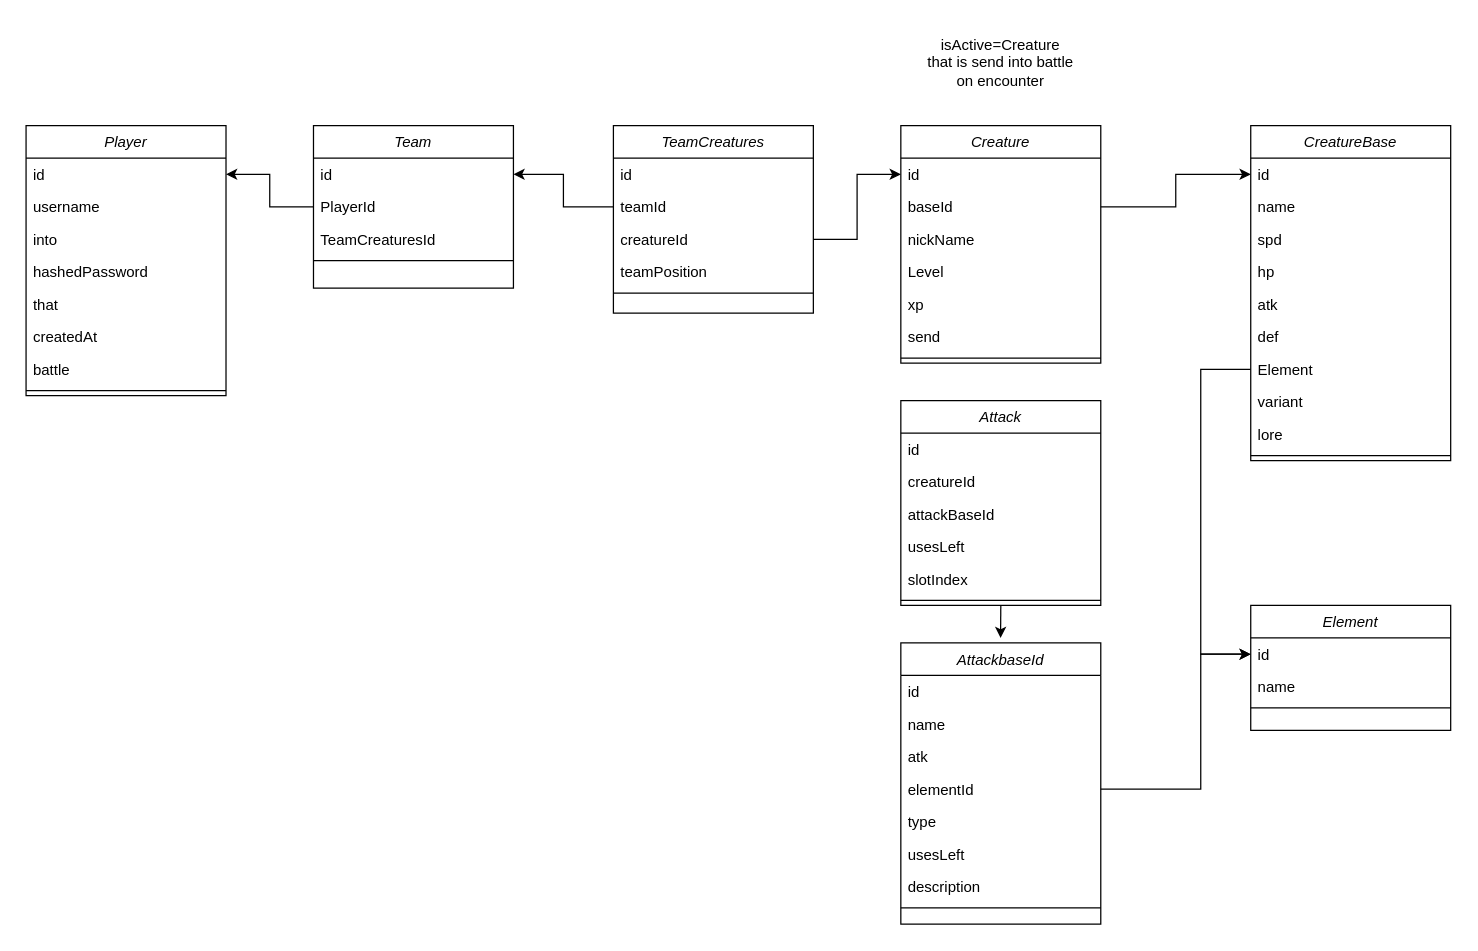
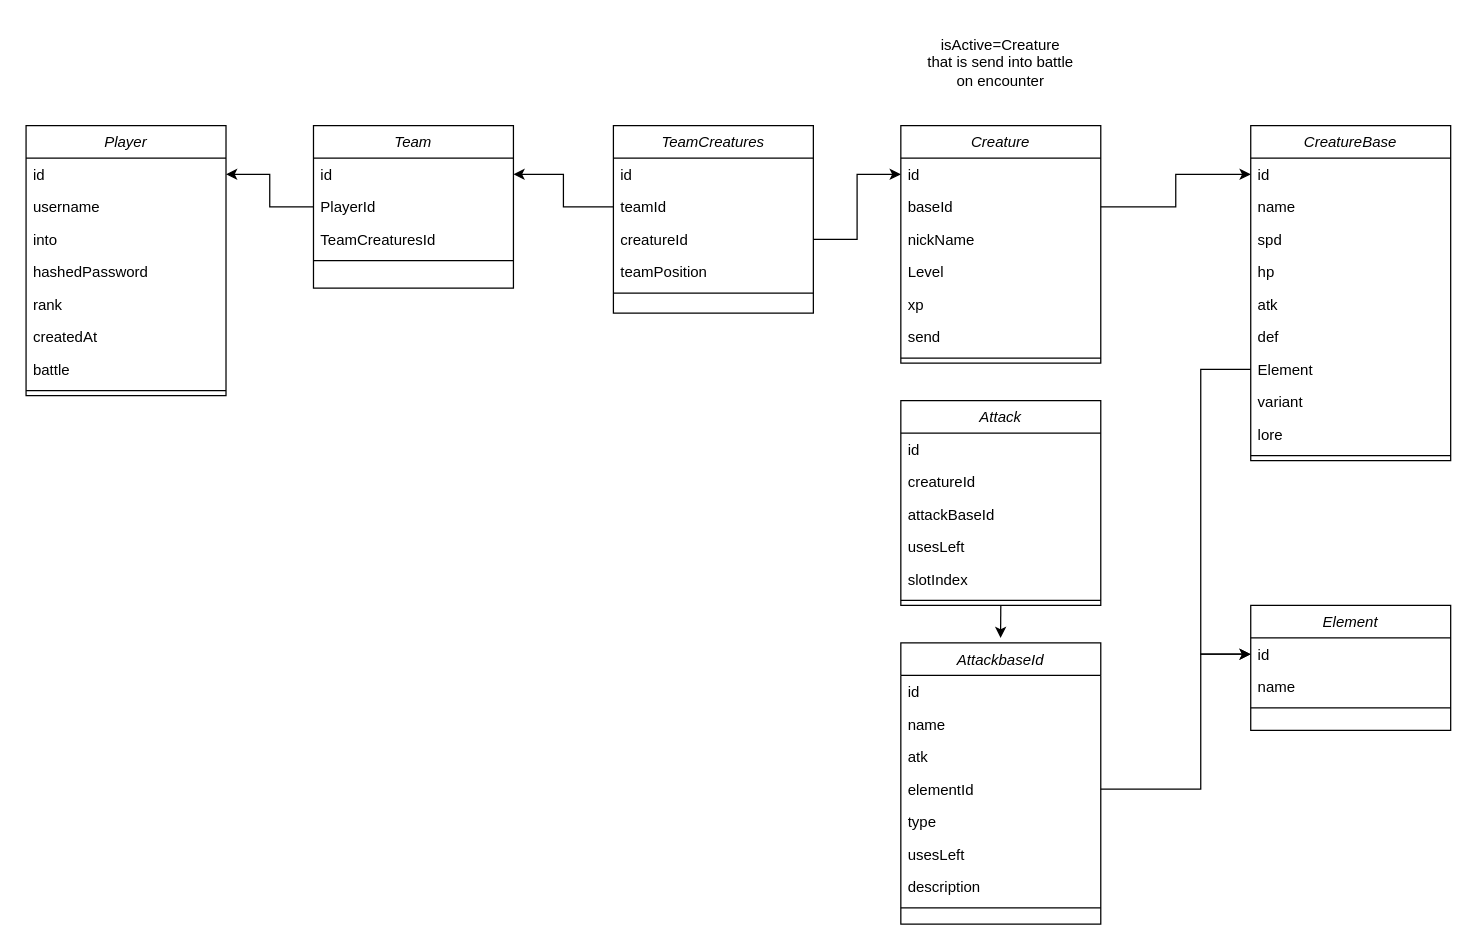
  <mxCell id="0" />
  <mxCell id="1" parent="0" />
  <mxCell id="2" value="Player" style="swimlane;fontStyle=2;align=center;verticalAlign=top;childLayout=stackLayout;horizontal=1;startSize=26;horizontalStack=0;resizeParent=1;resizeLast=0;collapsible=1;marginBottom=0;rounded=0;shadow=0;strokeWidth=1;" parent="1" vertex="1"><mxGeometry y="100" width="160" height="216" as="geometry" x="20"><mxRectangle x="230" y="140" width="160" height="26" as="alternateBounds" /></mxGeometry></mxCell>
  <mxCell id="3" value="id" style="text;align=left;verticalAlign=top;spacingLeft=4;spacingRight=4;overflow=hidden;rotatable=0;points=[[0,0.5],[1,0.5]];portConstraint=eastwest;" parent="2" vertex="1"><mxGeometry y="26" width="160" height="26" as="geometry" /></mxCell>
  <mxCell id="4" value="username" style="text;align=left;verticalAlign=top;spacingLeft=4;spacingRight=4;overflow=hidden;rotatable=0;points=[[0,0.5],[1,0.5]];portConstraint=eastwest;rounded=0;shadow=0;html=0;" parent="2" vertex="1"><mxGeometry y="52" width="160" height="26" as="geometry" /></mxCell>
  <mxCell id="5" value="into" style="text;align=left;verticalAlign=top;spacingLeft=4;spacingRight=4;overflow=hidden;rotatable=0;points=[[0,0.5],[1,0.5]];portConstraint=eastwest;rounded=0;shadow=0;html=0;" parent="2" vertex="1"><mxGeometry y="78" width="160" height="26" as="geometry" /></mxCell>
  <mxCell id="6" value="hashedPassword" style="text;align=left;verticalAlign=top;spacingLeft=4;spacingRight=4;overflow=hidden;rotatable=0;points=[[0,0.5],[1,0.5]];portConstraint=eastwest;rounded=0;shadow=0;html=0;" vertex="1" parent="2"><mxGeometry y="104" width="160" height="26" as="geometry" /></mxCell>
- <mxCell id="7" value="that" style="text;align=left;verticalAlign=top;spacingLeft=4;spacingRight=4;overflow=hidden;rotatable=0;points=[[0,0.5],[1,0.5]];portConstraint=eastwest;rounded=0;shadow=0;html=0;" vertex="1" parent="2"><mxGeometry y="130" width="160" height="26" as="geometry" /></mxCell>
+ <mxCell id="7" value="rank" style="text;align=left;verticalAlign=top;spacingLeft=4;spacingRight=4;overflow=hidden;rotatable=0;points=[[0,0.5],[1,0.5]];portConstraint=eastwest;rounded=0;shadow=0;html=0;" vertex="1" parent="2"><mxGeometry y="130" width="160" height="26" as="geometry" /></mxCell>
  <mxCell id="8" value="createdAt" style="text;align=left;verticalAlign=top;spacingLeft=4;spacingRight=4;overflow=hidden;rotatable=0;points=[[0,0.5],[1,0.5]];portConstraint=eastwest;rounded=0;shadow=0;html=0;" vertex="1" parent="2"><mxGeometry y="156" width="160" height="26" as="geometry" /></mxCell>
  <mxCell id="9" value="battle" style="text;align=left;verticalAlign=top;spacingLeft=4;spacingRight=4;overflow=hidden;rotatable=0;points=[[0,0.5],[1,0.5]];portConstraint=eastwest;rounded=0;shadow=0;html=0;" vertex="1" parent="2"><mxGeometry y="182" width="160" height="26" as="geometry" /></mxCell>
  <mxCell id="10" value="" style="line;html=1;strokeWidth=1;align=left;verticalAlign=middle;spacingTop=-1;spacingLeft=3;spacingRight=3;rotatable=0;labelPosition=right;points=[];portConstraint=eastwest;" parent="2" vertex="1"><mxGeometry y="208" width="160" height="8" as="geometry" /></mxCell>
  <mxCell id="11" value="Team" style="swimlane;fontStyle=2;align=center;verticalAlign=top;childLayout=stackLayout;horizontal=1;startSize=26;horizontalStack=0;resizeParent=1;resizeLast=0;collapsible=1;marginBottom=0;rounded=0;shadow=0;strokeWidth=1;" vertex="1" parent="1"><mxGeometry x="250" y="100" width="160" height="130" as="geometry"><mxRectangle x="230" y="140" width="160" height="26" as="alternateBounds" /></mxGeometry></mxCell>
  <mxCell id="12" value="id" style="text;align=left;verticalAlign=top;spacingLeft=4;spacingRight=4;overflow=hidden;rotatable=0;points=[[0,0.5],[1,0.5]];portConstraint=eastwest;rounded=0;shadow=0;html=0;" vertex="1" parent="11"><mxGeometry y="26" width="160" height="26" as="geometry" /></mxCell>
  <mxCell id="13" value="PlayerId" style="text;align=left;verticalAlign=top;spacingLeft=4;spacingRight=4;overflow=hidden;rotatable=0;points=[[0,0.5],[1,0.5]];portConstraint=eastwest;" vertex="1" parent="11"><mxGeometry y="52" width="160" height="26" as="geometry" /></mxCell>
  <mxCell id="14" value="TeamCreaturesId" style="text;align=left;verticalAlign=top;spacingLeft=4;spacingRight=4;overflow=hidden;rotatable=0;points=[[0,0.5],[1,0.5]];portConstraint=eastwest;rounded=0;shadow=0;html=0;" vertex="1" parent="11"><mxGeometry y="78" width="160" height="26" as="geometry" /></mxCell>
  <mxCell id="15" value="" style="line;html=1;strokeWidth=1;align=left;verticalAlign=middle;spacingTop=-1;spacingLeft=3;spacingRight=3;rotatable=0;labelPosition=right;points=[];portConstraint=eastwest;" vertex="1" parent="11"><mxGeometry y="104" width="160" height="8" as="geometry" /></mxCell>
  <mxCell id="16" style="edgeStyle=orthogonalEdgeStyle;rounded=0;orthogonalLoop=1;jettySize=auto;html=1;exitX=0;exitY=0.5;exitDx=0;exitDy=0;entryX=1;entryY=0.5;entryDx=0;entryDy=0;" edge="1" parent="1" source="13" target="3"><mxGeometry relative="1" as="geometry" /></mxCell>
  <mxCell id="17" value="Creature" style="swimlane;fontStyle=2;align=center;verticalAlign=top;childLayout=stackLayout;horizontal=1;startSize=26;horizontalStack=0;resizeParent=1;resizeLast=0;collapsible=1;marginBottom=0;rounded=0;shadow=0;strokeWidth=1;" vertex="1" parent="1"><mxGeometry x="720" y="100" width="160" height="190" as="geometry"><mxRectangle x="230" y="140" width="160" height="26" as="alternateBounds" /></mxGeometry></mxCell>
  <mxCell id="18" value="id" style="text;align=left;verticalAlign=top;spacingLeft=4;spacingRight=4;overflow=hidden;rotatable=0;points=[[0,0.5],[1,0.5]];portConstraint=eastwest;" vertex="1" parent="17"><mxGeometry y="26" width="160" height="26" as="geometry" /></mxCell>
  <mxCell id="19" value="baseId" style="text;align=left;verticalAlign=top;spacingLeft=4;spacingRight=4;overflow=hidden;rotatable=0;points=[[0,0.5],[1,0.5]];portConstraint=eastwest;" vertex="1" parent="17"><mxGeometry y="52" width="160" height="26" as="geometry" /></mxCell>
  <mxCell id="20" value="nickName" style="text;align=left;verticalAlign=top;spacingLeft=4;spacingRight=4;overflow=hidden;rotatable=0;points=[[0,0.5],[1,0.5]];portConstraint=eastwest;rounded=0;shadow=0;html=0;" vertex="1" parent="17"><mxGeometry y="78" width="160" height="26" as="geometry" /></mxCell>
  <mxCell id="21" value="Level" style="text;align=left;verticalAlign=top;spacingLeft=4;spacingRight=4;overflow=hidden;rotatable=0;points=[[0,0.5],[1,0.5]];portConstraint=eastwest;rounded=0;shadow=0;html=0;" vertex="1" parent="17"><mxGeometry y="104" width="160" height="26" as="geometry" /></mxCell>
  <mxCell id="22" value="xp" style="text;align=left;verticalAlign=top;spacingLeft=4;spacingRight=4;overflow=hidden;rotatable=0;points=[[0,0.5],[1,0.5]];portConstraint=eastwest;rounded=0;shadow=0;html=0;" vertex="1" parent="17"><mxGeometry y="130" width="160" height="26" as="geometry" /></mxCell>
  <mxCell id="23" value="send" style="text;align=left;verticalAlign=top;spacingLeft=4;spacingRight=4;overflow=hidden;rotatable=0;points=[[0,0.5],[1,0.5]];portConstraint=eastwest;rounded=0;shadow=0;html=0;" vertex="1" parent="17"><mxGeometry y="156" width="160" height="26" as="geometry" /></mxCell>
  <mxCell id="24" value="" style="line;html=1;strokeWidth=1;align=left;verticalAlign=middle;spacingTop=-1;spacingLeft=3;spacingRight=3;rotatable=0;labelPosition=right;points=[];portConstraint=eastwest;" vertex="1" parent="17"><mxGeometry y="182" width="160" height="8" as="geometry" /></mxCell>
  <mxCell id="25" value="CreatureBase" style="swimlane;fontStyle=2;align=center;verticalAlign=top;childLayout=stackLayout;horizontal=1;startSize=26;horizontalStack=0;resizeParent=1;resizeLast=0;collapsible=1;marginBottom=0;rounded=0;shadow=0;strokeWidth=1;" vertex="1" parent="1"><mxGeometry x="1000" y="100" width="160" height="268" as="geometry"><mxRectangle x="230" y="140" width="160" height="26" as="alternateBounds" /></mxGeometry></mxCell>
  <mxCell id="26" value="id" style="text;align=left;verticalAlign=top;spacingLeft=4;spacingRight=4;overflow=hidden;rotatable=0;points=[[0,0.5],[1,0.5]];portConstraint=eastwest;" vertex="1" parent="25"><mxGeometry y="26" width="160" height="26" as="geometry" /></mxCell>
  <mxCell id="27" value="name" style="text;align=left;verticalAlign=top;spacingLeft=4;spacingRight=4;overflow=hidden;rotatable=0;points=[[0,0.5],[1,0.5]];portConstraint=eastwest;rounded=0;shadow=0;html=0;" vertex="1" parent="25"><mxGeometry y="52" width="160" height="26" as="geometry" /></mxCell>
  <mxCell id="28" value="spd" style="text;align=left;verticalAlign=top;spacingLeft=4;spacingRight=4;overflow=hidden;rotatable=0;points=[[0,0.5],[1,0.5]];portConstraint=eastwest;rounded=0;shadow=0;html=0;" vertex="1" parent="25"><mxGeometry y="78" width="160" height="26" as="geometry" /></mxCell>
  <mxCell id="29" value="hp" style="text;align=left;verticalAlign=top;spacingLeft=4;spacingRight=4;overflow=hidden;rotatable=0;points=[[0,0.5],[1,0.5]];portConstraint=eastwest;rounded=0;shadow=0;html=0;" vertex="1" parent="25"><mxGeometry y="104" width="160" height="26" as="geometry" /></mxCell>
  <mxCell id="30" value="atk" style="text;align=left;verticalAlign=top;spacingLeft=4;spacingRight=4;overflow=hidden;rotatable=0;points=[[0,0.5],[1,0.5]];portConstraint=eastwest;rounded=0;shadow=0;html=0;" vertex="1" parent="25"><mxGeometry y="130" width="160" height="26" as="geometry" /></mxCell>
  <mxCell id="31" value="def" style="text;align=left;verticalAlign=top;spacingLeft=4;spacingRight=4;overflow=hidden;rotatable=0;points=[[0,0.5],[1,0.5]];portConstraint=eastwest;rounded=0;shadow=0;html=0;" vertex="1" parent="25"><mxGeometry y="156" width="160" height="26" as="geometry" /></mxCell>
  <mxCell id="32" value="Element" style="text;align=left;verticalAlign=top;spacingLeft=4;spacingRight=4;overflow=hidden;rotatable=0;points=[[0,0.5],[1,0.5]];portConstraint=eastwest;rounded=0;shadow=0;html=0;" vertex="1" parent="25"><mxGeometry y="182" width="160" height="26" as="geometry" /></mxCell>
  <mxCell id="33" value="variant" style="text;align=left;verticalAlign=top;spacingLeft=4;spacingRight=4;overflow=hidden;rotatable=0;points=[[0,0.5],[1,0.5]];portConstraint=eastwest;rounded=0;shadow=0;html=0;" vertex="1" parent="25"><mxGeometry y="208" width="160" height="26" as="geometry" /></mxCell>
  <mxCell id="34" value="lore" style="text;align=left;verticalAlign=top;spacingLeft=4;spacingRight=4;overflow=hidden;rotatable=0;points=[[0,0.5],[1,0.5]];portConstraint=eastwest;rounded=0;shadow=0;html=0;" vertex="1" parent="25"><mxGeometry y="234" width="160" height="26" as="geometry" /></mxCell>
  <mxCell id="35" value="" style="line;html=1;strokeWidth=1;align=left;verticalAlign=middle;spacingTop=-1;spacingLeft=3;spacingRight=3;rotatable=0;labelPosition=right;points=[];portConstraint=eastwest;" vertex="1" parent="25"><mxGeometry y="260" width="160" height="8" as="geometry" /></mxCell>
  <mxCell id="36" style="edgeStyle=orthogonalEdgeStyle;rounded=0;orthogonalLoop=1;jettySize=auto;html=1;entryX=0;entryY=0.5;entryDx=0;entryDy=0;exitX=1;exitY=0.5;exitDx=0;exitDy=0;" edge="1" parent="1" source="19" target="26"><mxGeometry relative="1" as="geometry" /></mxCell>
  <mxCell id="37" value="isActive=Creature that is send into battle on encounter" style="text;html=1;align=center;verticalAlign=middle;whiteSpace=wrap;rounded=0;" vertex="1" parent="1"><mxGeometry x="740" width="120" height="60" as="geometry" y="20" /></mxCell>
  <mxCell id="38" style="edgeStyle=orthogonalEdgeStyle;rounded=0;orthogonalLoop=1;jettySize=auto;html=1;exitX=0.5;exitY=1;exitDx=0;exitDy=0;" edge="1" parent="1" source="39"><mxGeometry relative="1" as="geometry"><mxPoint x="799.8" y="510" as="targetPoint" /></mxGeometry></mxCell>
  <mxCell id="39" value="Attack" style="swimlane;fontStyle=2;align=center;verticalAlign=top;childLayout=stackLayout;horizontal=1;startSize=26;horizontalStack=0;resizeParent=1;resizeLast=0;collapsible=1;marginBottom=0;rounded=0;shadow=0;strokeWidth=1;" vertex="1" parent="1"><mxGeometry x="720" y="320" width="160" height="164" as="geometry"><mxRectangle x="230" y="140" width="160" height="26" as="alternateBounds" /></mxGeometry></mxCell>
  <mxCell id="40" value="id" style="text;align=left;verticalAlign=top;spacingLeft=4;spacingRight=4;overflow=hidden;rotatable=0;points=[[0,0.5],[1,0.5]];portConstraint=eastwest;" vertex="1" parent="39"><mxGeometry y="26" width="160" height="26" as="geometry" /></mxCell>
  <mxCell id="41" value="creatureId" style="text;align=left;verticalAlign=top;spacingLeft=4;spacingRight=4;overflow=hidden;rotatable=0;points=[[0,0.5],[1,0.5]];portConstraint=eastwest;rounded=0;shadow=0;html=0;" vertex="1" parent="39"><mxGeometry y="52" width="160" height="26" as="geometry" /></mxCell>
  <mxCell id="42" value="attackBaseId" style="text;align=left;verticalAlign=top;spacingLeft=4;spacingRight=4;overflow=hidden;rotatable=0;points=[[0,0.5],[1,0.5]];portConstraint=eastwest;rounded=0;shadow=0;html=0;" vertex="1" parent="39"><mxGeometry y="78" width="160" height="26" as="geometry" /></mxCell>
  <mxCell id="43" value="usesLeft" style="text;align=left;verticalAlign=top;spacingLeft=4;spacingRight=4;overflow=hidden;rotatable=0;points=[[0,0.5],[1,0.5]];portConstraint=eastwest;rounded=0;shadow=0;html=0;" vertex="1" parent="39"><mxGeometry y="104" width="160" height="26" as="geometry" /></mxCell>
  <mxCell id="44" value="slotIndex" style="text;align=left;verticalAlign=top;spacingLeft=4;spacingRight=4;overflow=hidden;rotatable=0;points=[[0,0.5],[1,0.5]];portConstraint=eastwest;rounded=0;shadow=0;html=0;" vertex="1" parent="39"><mxGeometry y="130" width="160" height="26" as="geometry" /></mxCell>
  <mxCell id="45" value="" style="line;html=1;strokeWidth=1;align=left;verticalAlign=middle;spacingTop=-1;spacingLeft=3;spacingRight=3;rotatable=0;labelPosition=right;points=[];portConstraint=eastwest;" vertex="1" parent="39"><mxGeometry y="156" width="160" height="8" as="geometry" /></mxCell>
  <mxCell id="46" value="TeamCreatures" style="swimlane;fontStyle=2;align=center;verticalAlign=top;childLayout=stackLayout;horizontal=1;startSize=26;horizontalStack=0;resizeParent=1;resizeLast=0;collapsible=1;marginBottom=0;rounded=0;shadow=0;strokeWidth=1;" vertex="1" parent="1"><mxGeometry x="490" y="100" width="160" height="150" as="geometry"><mxRectangle x="230" y="140" width="160" height="26" as="alternateBounds" /></mxGeometry></mxCell>
  <mxCell id="47" value="id" style="text;align=left;verticalAlign=top;spacingLeft=4;spacingRight=4;overflow=hidden;rotatable=0;points=[[0,0.5],[1,0.5]];portConstraint=eastwest;rounded=0;shadow=0;html=0;" vertex="1" parent="46"><mxGeometry y="26" width="160" height="26" as="geometry" /></mxCell>
  <mxCell id="48" value="teamId" style="text;align=left;verticalAlign=top;spacingLeft=4;spacingRight=4;overflow=hidden;rotatable=0;points=[[0,0.5],[1,0.5]];portConstraint=eastwest;" vertex="1" parent="46"><mxGeometry y="52" width="160" height="26" as="geometry" /></mxCell>
  <mxCell id="49" value="creatureId" style="text;align=left;verticalAlign=top;spacingLeft=4;spacingRight=4;overflow=hidden;rotatable=0;points=[[0,0.5],[1,0.5]];portConstraint=eastwest;rounded=0;shadow=0;html=0;" vertex="1" parent="46"><mxGeometry y="78" width="160" height="26" as="geometry" /></mxCell>
  <mxCell id="50" value="teamPosition" style="text;align=left;verticalAlign=top;spacingLeft=4;spacingRight=4;overflow=hidden;rotatable=0;points=[[0,0.5],[1,0.5]];portConstraint=eastwest;rounded=0;shadow=0;html=0;" vertex="1" parent="46"><mxGeometry y="104" width="160" height="26" as="geometry" /></mxCell>
  <mxCell id="51" value="" style="line;html=1;strokeWidth=1;align=left;verticalAlign=middle;spacingTop=-1;spacingLeft=3;spacingRight=3;rotatable=0;labelPosition=right;points=[];portConstraint=eastwest;" vertex="1" parent="46"><mxGeometry y="130" width="160" height="8" as="geometry" /></mxCell>
  <mxCell id="52" style="edgeStyle=orthogonalEdgeStyle;rounded=0;orthogonalLoop=1;jettySize=auto;html=1;entryX=0;entryY=0.5;entryDx=0;entryDy=0;" edge="1" parent="1" source="49" target="18"><mxGeometry relative="1" as="geometry" /></mxCell>
  <mxCell id="53" style="edgeStyle=orthogonalEdgeStyle;rounded=0;orthogonalLoop=1;jettySize=auto;html=1;entryX=1;entryY=0.5;entryDx=0;entryDy=0;" edge="1" parent="1" source="48" target="12"><mxGeometry relative="1" as="geometry" /></mxCell>
  <mxCell id="54" value="Element" style="swimlane;fontStyle=2;align=center;verticalAlign=top;childLayout=stackLayout;horizontal=1;startSize=26;horizontalStack=0;resizeParent=1;resizeLast=0;collapsible=1;marginBottom=0;rounded=0;shadow=0;strokeWidth=1;" vertex="1" parent="1"><mxGeometry x="1000" y="484" width="160" height="100" as="geometry"><mxRectangle x="230" y="140" width="160" height="26" as="alternateBounds" /></mxGeometry></mxCell>
  <mxCell id="55" value="id" style="text;align=left;verticalAlign=top;spacingLeft=4;spacingRight=4;overflow=hidden;rotatable=0;points=[[0,0.5],[1,0.5]];portConstraint=eastwest;" vertex="1" parent="54"><mxGeometry y="26" width="160" height="26" as="geometry" /></mxCell>
  <mxCell id="56" value="name" style="text;align=left;verticalAlign=top;spacingLeft=4;spacingRight=4;overflow=hidden;rotatable=0;points=[[0,0.5],[1,0.5]];portConstraint=eastwest;rounded=0;shadow=0;html=0;" vertex="1" parent="54"><mxGeometry y="52" width="160" height="26" as="geometry" /></mxCell>
  <mxCell id="57" value="" style="line;html=1;strokeWidth=1;align=left;verticalAlign=middle;spacingTop=-1;spacingLeft=3;spacingRight=3;rotatable=0;labelPosition=right;points=[];portConstraint=eastwest;" vertex="1" parent="54"><mxGeometry y="78" width="160" height="8" as="geometry" /></mxCell>
  <mxCell id="58" value="AttackbaseId" style="swimlane;fontStyle=2;align=center;verticalAlign=top;childLayout=stackLayout;horizontal=1;startSize=26;horizontalStack=0;resizeParent=1;resizeLast=0;collapsible=1;marginBottom=0;rounded=0;shadow=0;strokeWidth=1;" vertex="1" parent="1"><mxGeometry x="720" y="514" width="160" height="225" as="geometry"><mxRectangle x="230" y="140" width="160" height="26" as="alternateBounds" /></mxGeometry></mxCell>
  <mxCell id="59" value="id" style="text;align=left;verticalAlign=top;spacingLeft=4;spacingRight=4;overflow=hidden;rotatable=0;points=[[0,0.5],[1,0.5]];portConstraint=eastwest;" vertex="1" parent="58"><mxGeometry y="26" width="160" height="26" as="geometry" /></mxCell>
  <mxCell id="60" value="name" style="text;align=left;verticalAlign=top;spacingLeft=4;spacingRight=4;overflow=hidden;rotatable=0;points=[[0,0.5],[1,0.5]];portConstraint=eastwest;rounded=0;shadow=0;html=0;" vertex="1" parent="58"><mxGeometry y="52" width="160" height="26" as="geometry" /></mxCell>
  <mxCell id="61" value="atk" style="text;align=left;verticalAlign=top;spacingLeft=4;spacingRight=4;overflow=hidden;rotatable=0;points=[[0,0.5],[1,0.5]];portConstraint=eastwest;rounded=0;shadow=0;html=0;" vertex="1" parent="58"><mxGeometry y="78" width="160" height="26" as="geometry" /></mxCell>
  <mxCell id="62" value="elementId" style="text;align=left;verticalAlign=top;spacingLeft=4;spacingRight=4;overflow=hidden;rotatable=0;points=[[0,0.5],[1,0.5]];portConstraint=eastwest;rounded=0;shadow=0;html=0;" vertex="1" parent="58"><mxGeometry y="104" width="160" height="26" as="geometry" /></mxCell>
  <mxCell id="63" value="type" style="text;align=left;verticalAlign=top;spacingLeft=4;spacingRight=4;overflow=hidden;rotatable=0;points=[[0,0.5],[1,0.5]];portConstraint=eastwest;rounded=0;shadow=0;html=0;" vertex="1" parent="58"><mxGeometry y="130" width="160" height="26" as="geometry" /></mxCell>
  <mxCell id="64" value="usesLeft" style="text;align=left;verticalAlign=top;spacingLeft=4;spacingRight=4;overflow=hidden;rotatable=0;points=[[0,0.5],[1,0.5]];portConstraint=eastwest;rounded=0;shadow=0;html=0;" vertex="1" parent="58"><mxGeometry y="156" width="160" height="26" as="geometry" /></mxCell>
  <mxCell id="65" value="description" style="text;align=left;verticalAlign=top;spacingLeft=4;spacingRight=4;overflow=hidden;rotatable=0;points=[[0,0.5],[1,0.5]];portConstraint=eastwest;rounded=0;shadow=0;html=0;" vertex="1" parent="58"><mxGeometry y="182" width="160" height="26" as="geometry" /></mxCell>
  <mxCell id="66" value="" style="line;html=1;strokeWidth=1;align=left;verticalAlign=middle;spacingTop=-1;spacingLeft=3;spacingRight=3;rotatable=0;labelPosition=right;points=[];portConstraint=eastwest;" vertex="1" parent="58"><mxGeometry y="208" width="160" height="8" as="geometry" /></mxCell>
  <mxCell id="67" style="edgeStyle=orthogonalEdgeStyle;rounded=0;orthogonalLoop=1;jettySize=auto;html=1;entryX=0;entryY=0.5;entryDx=0;entryDy=0;" edge="1" parent="1" source="62" target="55"><mxGeometry relative="1" as="geometry"><Array as="points"><mxPoint x="960" y="631" /><mxPoint x="960" y="523" /></Array></mxGeometry></mxCell>
  <mxCell id="68" style="edgeStyle=orthogonalEdgeStyle;rounded=0;orthogonalLoop=1;jettySize=auto;html=1;entryX=0;entryY=0.5;entryDx=0;entryDy=0;" edge="1" parent="1" source="32" target="55"><mxGeometry relative="1" as="geometry"><Array as="points"><mxPoint x="960" y="295" /><mxPoint x="960" y="523" /></Array></mxGeometry></mxCell>
